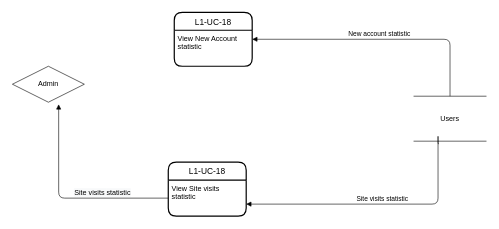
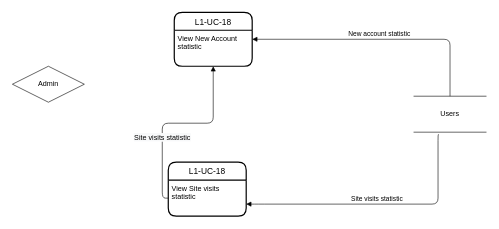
  <mxCell id="0" />
  <mxCell id="1" parent="0" />
  <mxCell id="2" value="L1-UC-18" style="swimlane;childLayout=stackLayout;horizontal=1;startSize=30;horizontalStack=0;rounded=1;fontSize=14;fontStyle=0;strokeWidth=2;resizeParent=0;resizeLast=1;shadow=0;dashed=0;align=center;" parent="1" vertex="1"><mxGeometry x="290" y="20" width="130" height="90" as="geometry" /></mxCell>
  <mxCell id="3" value="View New Account &#10;statistic" style="align=left;strokeColor=none;fillColor=none;spacingLeft=4;fontSize=12;verticalAlign=top;resizable=0;rotatable=0;part=1;" parent="2" vertex="1"><mxGeometry y="30" width="130" height="60" as="geometry" /></mxCell>
  <mxCell id="4" value="Admin" style="rhombus;whiteSpace=wrap;html=1;" parent="1" vertex="1"><mxGeometry x="20" y="110" width="120" height="60" as="geometry" /></mxCell>
  <mxCell id="5" value="New account statistic" style="html=1;verticalAlign=bottom;endArrow=block;exitX=0.5;exitY=0;exitDx=0;exitDy=0;entryX=1;entryY=0.25;entryDx=0;entryDy=0;edgeStyle=orthogonalEdgeStyle;" parent="1" source="6" target="3" edge="1"><mxGeometry width="80" relative="1" as="geometry"><mxPoint x="670" y="-20" as="sourcePoint" /><mxPoint x="510" y="-10" as="targetPoint" /></mxGeometry></mxCell>
- <mxCell id="6" value="Users" style="shape=partialRectangle;whiteSpace=wrap;html=1;left=0;right=0;fillColor=none;" parent="1" vertex="1"><mxGeometry x="690" y="160" width="120" height="75" as="geometry" /></mxCell>
+ <mxCell id="6" value="Users" style="shape=partialRectangle;whiteSpace=wrap;html=1;left=0;right=0;fillColor=none;" parent="1" vertex="1"><mxGeometry x="690" y="160" width="120" height="60" as="geometry" /></mxCell>
  <mxCell id="7" value="L1-UC-18" style="swimlane;childLayout=stackLayout;horizontal=1;startSize=30;horizontalStack=0;rounded=1;fontSize=14;fontStyle=0;strokeWidth=2;resizeParent=0;resizeLast=1;shadow=0;dashed=0;align=center;" parent="1" vertex="1"><mxGeometry x="280" y="270" width="130" height="90" as="geometry" /></mxCell>
  <mxCell id="8" value="View Site visits &#10;statistic" style="align=left;strokeColor=none;fillColor=none;spacingLeft=4;fontSize=12;verticalAlign=top;resizable=0;rotatable=0;part=1;" parent="7" vertex="1"><mxGeometry y="30" width="130" height="60" as="geometry" /></mxCell>
  <mxCell id="9" value="Site visits statistic" style="html=1;verticalAlign=bottom;endArrow=block;exitX=0.343;exitY=1.063;exitDx=0;exitDy=0;edgeStyle=orthogonalEdgeStyle;exitPerimeter=0;" parent="1" source="6" edge="1"><mxGeometry width="80" relative="1" as="geometry"><mxPoint x="730" y="345" as="sourcePoint" /><mxPoint x="410" y="340" as="targetPoint" /><Array as="points"><mxPoint x="730" y="224" /><mxPoint x="730" y="340" /><mxPoint x="430" y="340" /></Array></mxGeometry></mxCell>
- <mxCell id="10" value="&lt;span style=&quot;font-size: 12px ; text-align: left ; background-color: rgb(248 , 249 , 250)&quot;&gt;Site visits&amp;nbsp;&lt;/span&gt;&lt;span style=&quot;font-size: 12px ; text-align: left ; background-color: rgb(248 , 249 , 250)&quot;&gt;statistic&lt;/span&gt;" style="html=1;verticalAlign=bottom;endArrow=block;entryX=0.643;entryY=1.057;entryDx=0;entryDy=0;entryPerimeter=0;exitX=0;exitY=0.5;exitDx=0;exitDy=0;edgeStyle=orthogonalEdgeStyle;" parent="1" source="8" target="4" edge="1"><mxGeometry x="-0.352" width="80" relative="1" as="geometry"><mxPoint x="150" y="370" as="sourcePoint" /><mxPoint x="420" y="350" as="targetPoint" /><mxPoint as="offset" /></mxGeometry></mxCell>
+ <mxCell id="10" value="&lt;span style=&quot;font-size: 12px ; text-align: left ; background-color: rgb(248 , 249 , 250)&quot;&gt;Site visits&amp;nbsp;&lt;/span&gt;&lt;span style=&quot;font-size: 12px ; text-align: left ; background-color: rgb(248 , 249 , 250)&quot;&gt;statistic&lt;/span&gt;" style="html=1;verticalAlign=bottom;endArrow=block;exitX=0;exitY=0.5;exitDx=0;exitDy=0;edgeStyle=orthogonalEdgeStyle;" parent="1" source="8" target="3" edge="1"><mxGeometry x="-0.352" width="80" relative="1" as="geometry"><mxPoint x="150" y="370" as="sourcePoint" /><mxPoint x="420" y="350" as="targetPoint" /><mxPoint as="offset" /></mxGeometry></mxCell>
